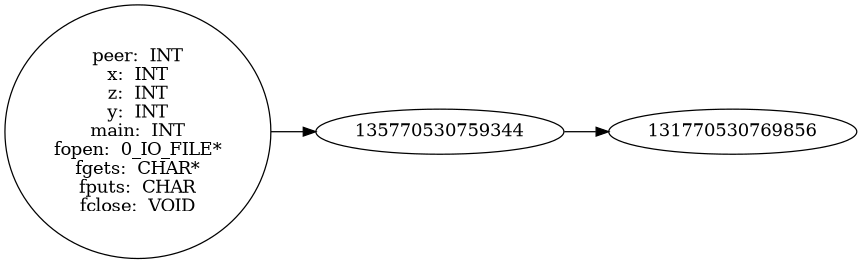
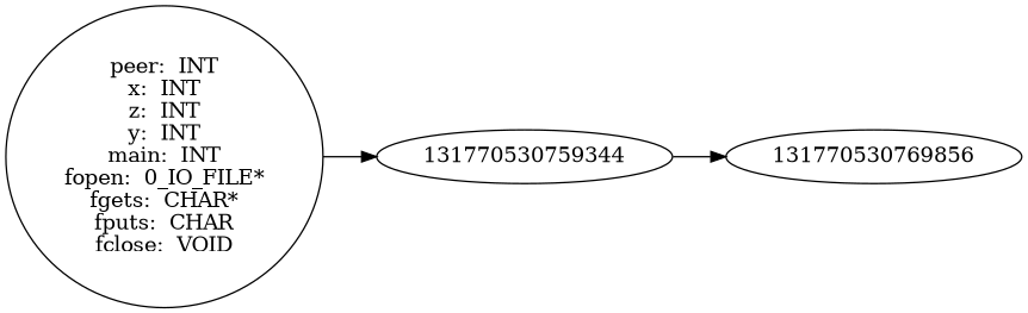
  digraph {
    rankdir=LR
    n1 [label="peer:  INT\nx:  INT\nz:  INT\ny:  INT\nmain:  INT\nfopen:  0_IO_FILE*\nfgets:  CHAR*\nfputs:  CHAR\nfclose:  VOID"]
-   131770530759344 [label=135770530759344]
+   131770530759344
    131770530769856
    n1 -> 131770530759344
    131770530759344 -> 131770530769856
  }
